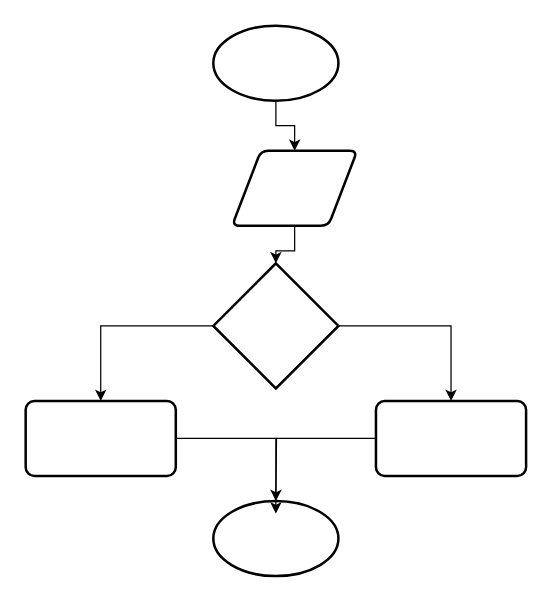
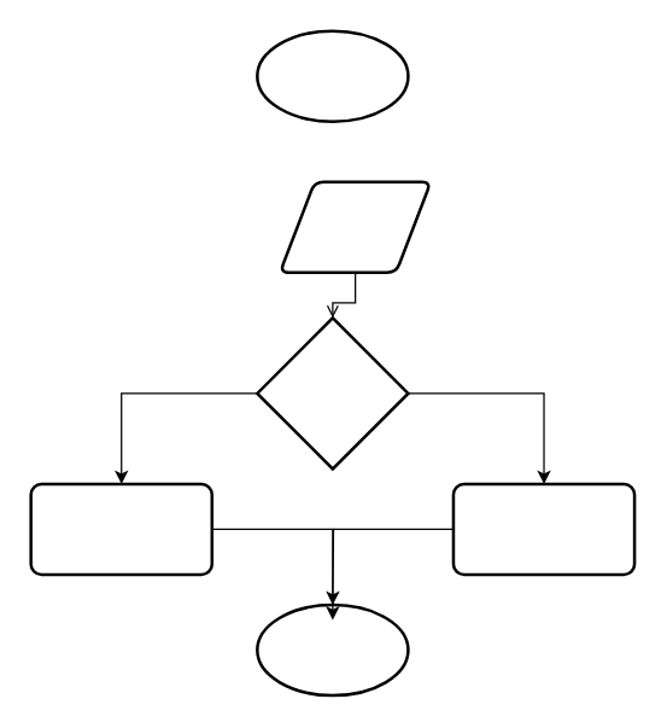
  <mxCell id="0" />
  <mxCell id="1" parent="0" />
  <mxCell id="2" value="&lt;font style=&quot;font-size: 21px;&quot;&gt;true&lt;/font&gt;" style="text;strokeColor=none;align=center;fillColor=none;html=1;verticalAlign=middle;whiteSpace=wrap;rounded=0;fontColor=#FFFFFF;" parent="1" vertex="1"><mxGeometry x="70" y="165" width="90" height="45" as="geometry" /></mxCell>
  <mxCell id="3" style="edgeStyle=orthogonalEdgeStyle;rounded=0;orthogonalLoop=1;jettySize=auto;html=1;" edge="1" parent="1" source="4"><mxGeometry relative="1" as="geometry"><mxPoint x="220" y="400" as="targetPoint" /></mxGeometry></mxCell>
  <mxCell id="4" value="&lt;span style=&quot;color: rgb(255, 255, 255);&quot;&gt;In &quot;a nhỏ hơn b&quot;&lt;/span&gt;" style="rounded=1;whiteSpace=wrap;html=1;absoluteArcSize=1;arcSize=14;strokeWidth=2;" vertex="1" parent="1"><mxGeometry x="300" y="320" width="120" height="60" as="geometry" /></mxCell>
  <mxCell id="5" value="&lt;span style=&quot;color: rgb(255, 255, 255);&quot;&gt;In &quot;a lớn&lt;/span&gt;&lt;span style=&quot;color: rgb(255, 255, 255); background-color: initial;&quot;&gt;&amp;nbsp;hơn b&quot;&lt;/span&gt;" style="rounded=1;whiteSpace=wrap;html=1;absoluteArcSize=1;arcSize=14;strokeWidth=2;" vertex="1" parent="1"><mxGeometry x="20" y="320" width="120" height="60" as="geometry" /></mxCell>
  <mxCell id="6" value="&lt;span style=&quot;color: rgb(255, 255, 255); font-size: 20px;&quot;&gt;End&lt;/span&gt;" style="strokeWidth=2;html=1;shape=mxgraph.flowchart.start_1;whiteSpace=wrap;" vertex="1" parent="1"><mxGeometry x="170" y="400" width="100" height="60" as="geometry" /></mxCell>
  <mxCell id="7" style="edgeStyle=orthogonalEdgeStyle;rounded=0;orthogonalLoop=1;jettySize=auto;html=1;entryX=0.5;entryY=0;entryDx=0;entryDy=0;" edge="1" parent="1" source="9" target="5"><mxGeometry relative="1" as="geometry" /></mxCell>
  <mxCell id="8" style="edgeStyle=orthogonalEdgeStyle;rounded=0;orthogonalLoop=1;jettySize=auto;html=1;entryX=0.5;entryY=0;entryDx=0;entryDy=0;" edge="1" parent="1" source="9" target="4"><mxGeometry relative="1" as="geometry" /></mxCell>
  <mxCell id="9" value="&lt;span style=&quot;color: rgb(255, 255, 255);&quot;&gt;&lt;font style=&quot;font-size: 21px;&quot;&gt;a &amp;gt; b?&lt;/font&gt;&lt;/span&gt;" style="strokeWidth=2;html=1;shape=mxgraph.flowchart.decision;whiteSpace=wrap;" vertex="1" parent="1"><mxGeometry x="170" y="210" width="100" height="100" as="geometry" /></mxCell>
- <mxCell id="10" value="" style="edgeStyle=orthogonalEdgeStyle;rounded=0;orthogonalLoop=1;jettySize=auto;html=1;" edge="1" parent="1" source="11" target="13"><mxGeometry relative="1" as="geometry" /></mxCell>
  <mxCell id="11" value="&lt;span style=&quot;color: rgb(255, 255, 255); font-size: 20px;&quot;&gt;Start&lt;/span&gt;" style="strokeWidth=2;html=1;shape=mxgraph.flowchart.start_1;whiteSpace=wrap;" vertex="1" parent="1"><mxGeometry x="170" y="20" width="100" height="60" as="geometry" /></mxCell>
- <mxCell id="12" value="" style="edgeStyle=orthogonalEdgeStyle;rounded=0;orthogonalLoop=1;jettySize=auto;html=1;" edge="1" parent="1" source="13" target="9"><mxGeometry relative="1" as="geometry" /></mxCell>
+ <mxCell id="12" value="" style="edgeStyle=orthogonalEdgeStyle;rounded=0;orthogonalLoop=1;jettySize=auto;html=1;endArrow=open;" edge="1" parent="1" source="13" target="9"><mxGeometry relative="1" as="geometry" /></mxCell>
  <mxCell id="13" value="&lt;span style=&quot;color: rgb(255, 255, 255);&quot;&gt;Nhập số a,b&lt;/span&gt;" style="shape=parallelogram;html=1;strokeWidth=2;perimeter=parallelogramPerimeter;whiteSpace=wrap;rounded=1;arcSize=12;size=0.23;" vertex="1" parent="1"><mxGeometry x="185" y="120" width="100" height="60" as="geometry" /></mxCell>
  <mxCell id="14" value="&lt;span style=&quot;&quot;&gt;&lt;font style=&quot;font-size: 21px;&quot;&gt;false&lt;/font&gt;&lt;/span&gt;" style="text;strokeColor=none;align=center;fillColor=none;html=1;verticalAlign=middle;whiteSpace=wrap;rounded=0;fontColor=#FFFFFF;" vertex="1" parent="1"><mxGeometry x="300" y="220" width="90" height="45" as="geometry" /></mxCell>
  <mxCell id="15" style="edgeStyle=orthogonalEdgeStyle;rounded=0;orthogonalLoop=1;jettySize=auto;html=1;entryX=0.5;entryY=0.167;entryDx=0;entryDy=0;entryPerimeter=0;" edge="1" parent="1" source="5" target="6"><mxGeometry relative="1" as="geometry" /></mxCell>
